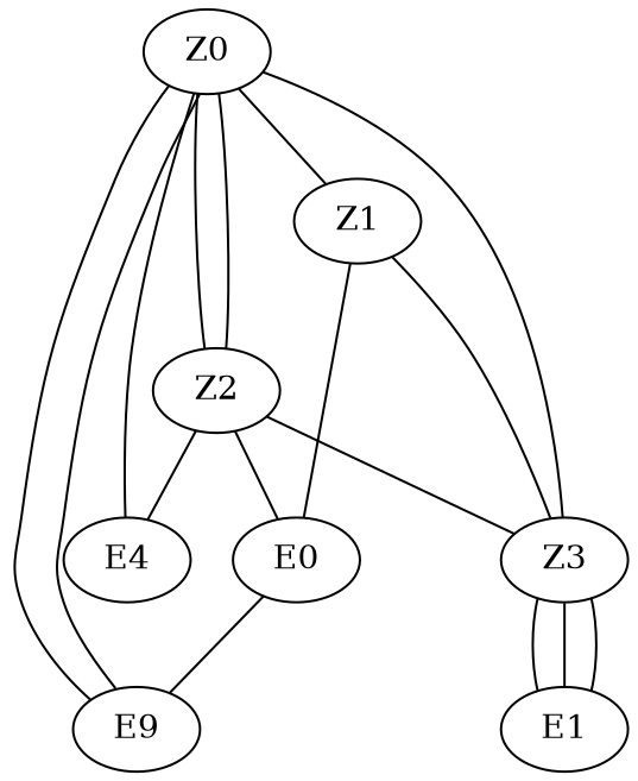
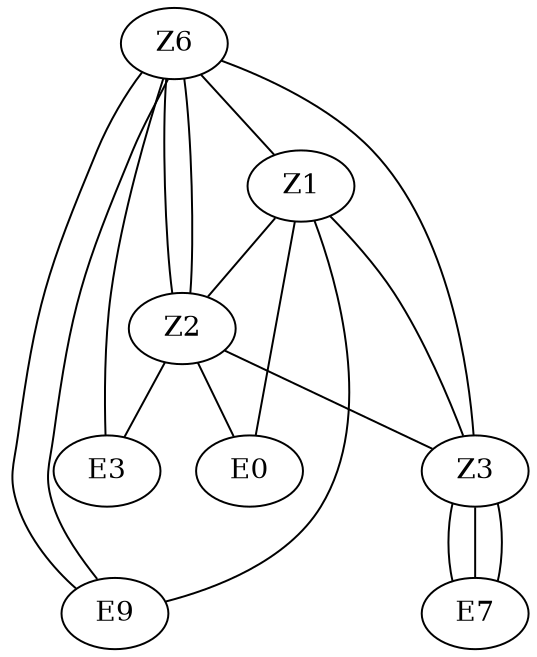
  graph {
    n1 [label=E9]
-   Z0
-   E4
+   Z0 [label=Z6]
+   E4 [label=E3]
    Z2
    Z1
    Z3
    E0
-   E1
+   E1 [label=E7]
    Z0 -- n1
    Z0 -- n1
    Z0 -- E4
    Z0 -- Z2
    Z0 -- Z2
    Z0 -- Z1
    Z0 -- Z3
    Z2 -- E4
    Z2 -- Z3
    Z2 -- E0
-   E0 -- n1
+   Z1 -- n1
+   Z1 -- Z2
    Z1 -- Z3
    Z1 -- E0
    Z3 -- E1
    Z3 -- E1
    Z3 -- E1
  }
